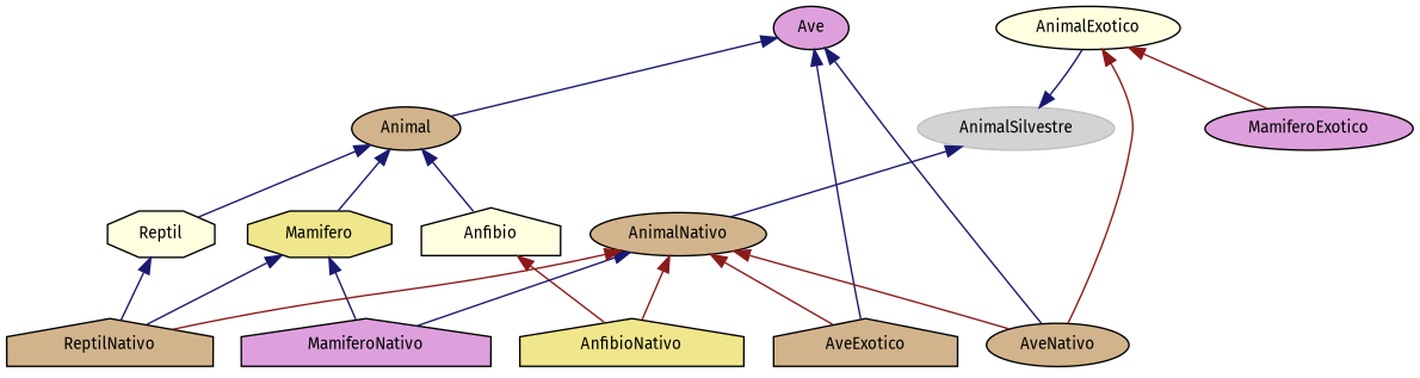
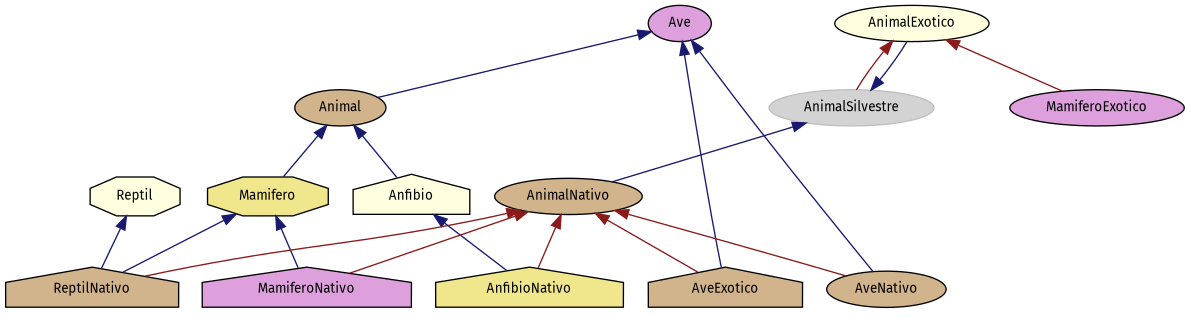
  digraph {
    fontname="Fira Sans"
    rankdir=TB
    node [color=black fillcolor=tan fontname="Fira Sans" fontsize=10 shape=ellipse style=filled]
    edge [color=midnightblue dir=back fontname="Fira Sans" fontsize=10 labelfontname=Helvetica labelfontsize=10 style=solid]
    n1 [height=0.2 label=Animal width=0.4]
    n2 [fillcolor=lightyellow height=0.2 label=Anfibio shape=house width=0.4]
    n3 [fillcolor=khaki height=0.2 label=Mamifero shape=octagon width=0.4]
    n4 [fillcolor=lightyellow height=0.2 label=Reptil shape=octagon width=0.4]
    n5 [fillcolor=khaki height=0.2 label=AnfibioNativo shape=house width=0.4]
    n6 [fillcolor=plum height=0.2 label=Ave width=0.4]
    n7 [height=0.2 label=AveExotico shape=house width=0.4]
    n8 [height=0.2 label=AveNativo width=0.4]
    n9 [fillcolor=plum height=0.2 label=MamiferoNativo shape=house width=0.4]
    n10 [height=0.2 label=ReptilNativo shape=house width=0.4]
    n11 [fillcolor=plum height=0.2 label=MamiferoExotico width=0.4]
    n12 [color=grey75 fillcolor=lightgrey height=0.2 label=AnimalSilvestre width=0.4]
    n13 [fillcolor=lightyellow height=0.2 label=AnimalExotico width=0.4]
    n14 [height=0.2 label=AnimalNativo width=0.4]
    n1 -> n2
    n1 -> n3
-   n1 -> n4
-   n2 -> n5 [color=firebrick4]
+   n2 -> n5
    n3 -> n9
    n3 -> n10
    n4 -> n10
    n6 -> n1
    n6 -> n7
    n6 -> n8
    n12 -> n13
    n12 -> n14
    n13 -> n11 [color=firebrick4]
-   n13 -> n8 [color=firebrick4]
+   n13 -> n12 [color=firebrick4]
    n14 -> n5 [color=firebrick4]
    n14 -> n7 [color=firebrick4]
    n14 -> n8 [color=firebrick4]
-   n14 -> n9
+   n14 -> n9 [color=firebrick4]
    n14 -> n10 [color=firebrick4]
  }
